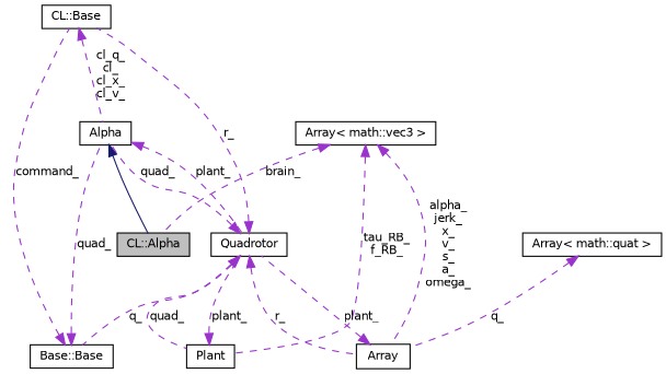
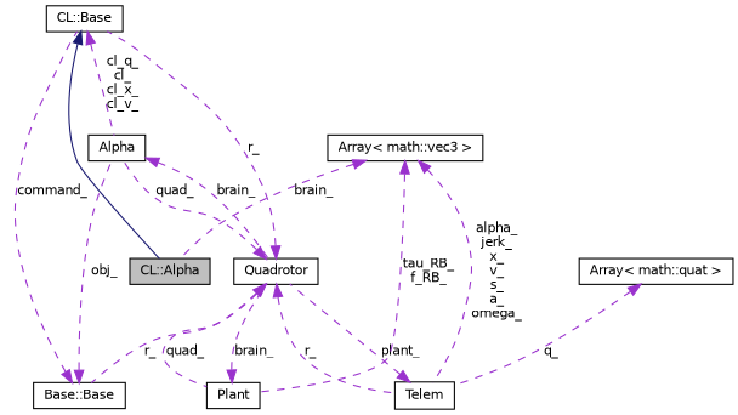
  digraph {
    node [color=black fillcolor=white fontname=Helvetica fontsize=10 shape=record style=filled]
    edge [color=darkorchid3 dir=back fontname=Helvetica fontsize=10 labelfontname=Helvetica labelfontsize=10 style=dashed]
    n1 [fillcolor=grey75 fontcolor=black height=0.2 label="CL::Alpha" width=0.4]
    n2 [height=0.2 label="CL::Base" width=0.4]
    n3 [height=0.2 label=Alpha width=0.4]
    n4 [height=0.2 label=Quadrotor width=0.4]
    n5 [height=0.2 label="Base::Base" width=0.4]
    n6 [height=0.2 label=Plant width=0.4]
-   n7 [height=0.2 label=Array width=0.4]
+   n7 [height=0.2 label=Telem width=0.4]
    n8 [height=0.2 label="Array\< math::vec3 \>" width=0.4]
    n9 [height=0.2 label="Array\< math::quat \>" width=0.4]
-   n3 -> n1 [color=midnightblue style=solid]
+   n2 -> n1 [color=midnightblue style=solid]
    n2 -> n3 [label="cl_q_\ncl_\ncl_x_\ncl_v_"]
-   n3 -> n4 [label=plant_]
+   n3 -> n4 [label=brain_]
    n4 -> n2 [label=r_]
    n4 -> n3 [label=quad_]
-   n4 -> n5 [label=q_]
+   n4 -> n5 [label=r_]
    n4 -> n6 [label=quad_]
    n4 -> n7 [label=r_]
    n5 -> n2 [label=command_]
-   n5 -> n3 [label=quad_]
-   n6 -> n4 [label=plant_]
+   n5 -> n3 [label=obj_]
+   n6 -> n4 [label=brain_]
    n7 -> n4 [label=plant_]
    n8 -> n1 [label=brain_]
    n8 -> n6 [label="tau_RB_\nf_RB_"]
    n8 -> n7 [label="alpha_\njerk_\nx_\nv_\ns_\na_\nomega_"]
    n9 -> n7 [label=q_]
  }
